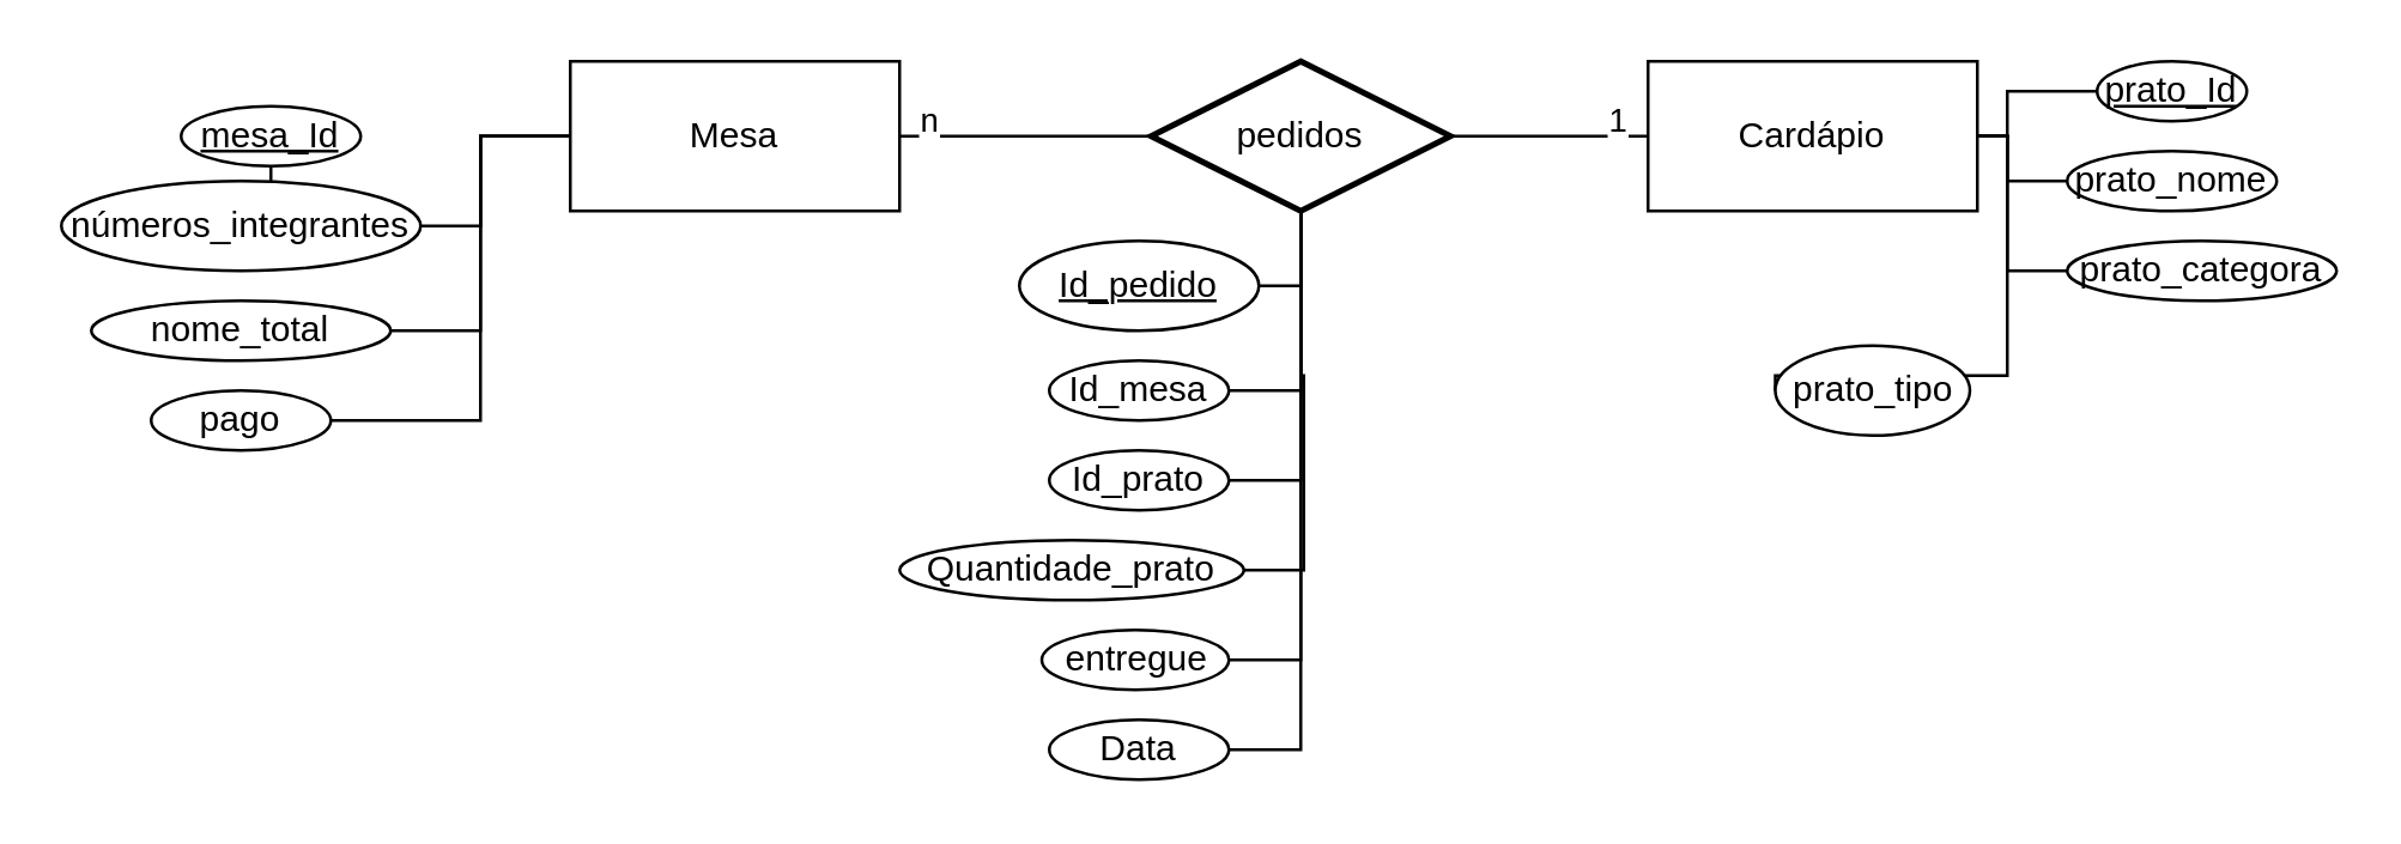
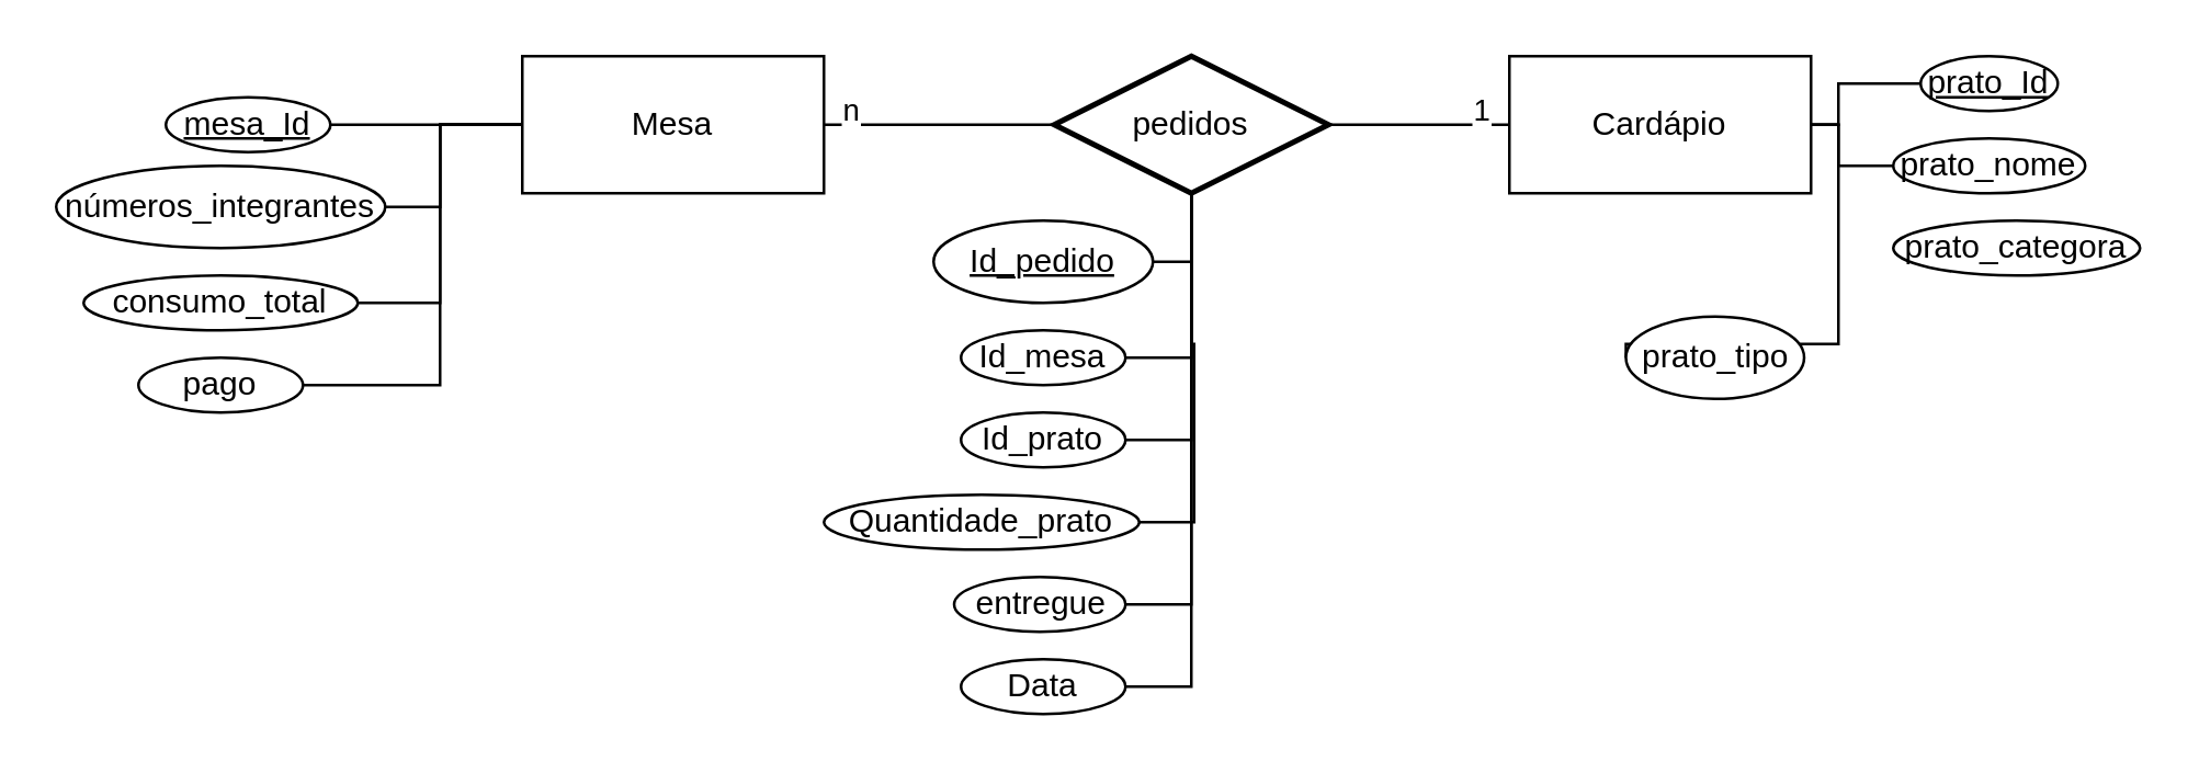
  <mxCell id="0" />
  <mxCell id="1" parent="0" />
  <mxCell id="2" value="&lt;div&gt;Cardápio&lt;/div&gt;" style="html=1;whiteSpace=wrap;" vertex="1" parent="1"><mxGeometry x="550" y="20" width="110" height="50" as="geometry" /></mxCell>
  <mxCell id="3" value="&lt;div&gt;Mesa&lt;/div&gt;" style="html=1;whiteSpace=wrap;" vertex="1" parent="1"><mxGeometry x="190" y="20" width="110" height="50" as="geometry" /></mxCell>
  <mxCell id="4" value="1" style="edgeStyle=orthogonalEdgeStyle;rounded=0;orthogonalLoop=1;jettySize=auto;html=1;endArrow=none;endFill=0;" edge="1" parent="1" source="6" target="2"><mxGeometry x="0.697" y="5" relative="1" as="geometry"><mxPoint as="offset" /></mxGeometry></mxCell>
  <mxCell id="5" value="n" style="edgeStyle=orthogonalEdgeStyle;rounded=0;orthogonalLoop=1;jettySize=auto;html=1;endArrow=none;endFill=0;" edge="1" parent="1" source="6" target="3"><mxGeometry x="0.762" y="-5" relative="1" as="geometry"><mxPoint as="offset" /></mxGeometry></mxCell>
  <mxCell id="6" value="&lt;div&gt;pedidos&lt;/div&gt;" style="strokeWidth=2;html=1;shape=mxgraph.flowchart.decision;whiteSpace=wrap;" vertex="1" parent="1"><mxGeometry x="384" y="20" width="100" height="50" as="geometry" /></mxCell>
- <mxCell id="7" value="" style="edgeStyle=orthogonalEdgeStyle;rounded=0;orthogonalLoop=1;jettySize=auto;html=1;endArrow=none;endFill=0;" edge="1" parent="1" source="8" target="10"><mxGeometry relative="1" as="geometry" /></mxCell>
+ <mxCell id="7" value="" style="edgeStyle=orthogonalEdgeStyle;rounded=0;orthogonalLoop=1;jettySize=auto;html=1;endArrow=none;endFill=0;" edge="1" parent="1" source="8" target="3"><mxGeometry relative="1" as="geometry" /></mxCell>
  <mxCell id="8" value="&lt;u&gt;mesa_Id&lt;/u&gt;" style="ellipse;whiteSpace=wrap;html=1;" vertex="1" parent="1"><mxGeometry x="60" y="35" width="60" height="20" as="geometry" /></mxCell>
  <mxCell id="9" value="" style="edgeStyle=orthogonalEdgeStyle;rounded=0;orthogonalLoop=1;jettySize=auto;html=1;endArrow=none;endFill=0;" edge="1" parent="1" source="10" target="3"><mxGeometry relative="1" as="geometry"><Array as="points"><mxPoint x="160" y="75" /><mxPoint x="160" y="45" /></Array></mxGeometry></mxCell>
  <mxCell id="10" value="números_integrantes" style="ellipse;whiteSpace=wrap;html=1;" vertex="1" parent="1"><mxGeometry x="20" y="60" width="120" height="30" as="geometry" /></mxCell>
  <mxCell id="11" style="edgeStyle=orthogonalEdgeStyle;rounded=0;orthogonalLoop=1;jettySize=auto;html=1;exitX=1;exitY=0.5;exitDx=0;exitDy=0;entryX=0;entryY=0.5;entryDx=0;entryDy=0;endArrow=none;endFill=0;" edge="1" parent="1" source="12" target="3"><mxGeometry relative="1" as="geometry"><Array as="points"><mxPoint x="160" y="110" /><mxPoint x="160" y="45" /></Array></mxGeometry></mxCell>
- <mxCell id="12" value="nome_total" style="ellipse;whiteSpace=wrap;html=1;" vertex="1" parent="1"><mxGeometry x="30" y="100" width="100" height="20" as="geometry" /></mxCell>
+ <mxCell id="12" value="consumo_total" style="ellipse;whiteSpace=wrap;html=1;" vertex="1" parent="1"><mxGeometry x="30" y="100" width="100" height="20" as="geometry" /></mxCell>
  <mxCell id="13" style="edgeStyle=orthogonalEdgeStyle;rounded=0;orthogonalLoop=1;jettySize=auto;html=1;exitX=1;exitY=0.5;exitDx=0;exitDy=0;entryX=0;entryY=0.5;entryDx=0;entryDy=0;endArrow=none;endFill=0;" edge="1" parent="1" source="14" target="3"><mxGeometry relative="1" as="geometry"><Array as="points"><mxPoint x="160" y="140" /><mxPoint x="160" y="45" /></Array></mxGeometry></mxCell>
  <mxCell id="14" value="pago" style="ellipse;whiteSpace=wrap;html=1;" vertex="1" parent="1"><mxGeometry x="50" y="130" width="60" height="20" as="geometry" /></mxCell>
  <mxCell id="15" style="edgeStyle=orthogonalEdgeStyle;rounded=0;orthogonalLoop=1;jettySize=auto;html=1;exitX=1;exitY=0.5;exitDx=0;exitDy=0;entryX=0.5;entryY=1;entryDx=0;entryDy=0;entryPerimeter=0;endArrow=none;endFill=0;" edge="1" parent="1" source="16" target="6"><mxGeometry relative="1" as="geometry" /></mxCell>
  <mxCell id="16" value="Id_mesa" style="ellipse;whiteSpace=wrap;html=1;" vertex="1" parent="1"><mxGeometry x="350" y="120" width="60" height="20" as="geometry" /></mxCell>
  <mxCell id="17" style="edgeStyle=orthogonalEdgeStyle;rounded=0;orthogonalLoop=1;jettySize=auto;html=1;exitX=1;exitY=0.5;exitDx=0;exitDy=0;entryX=0.5;entryY=1;entryDx=0;entryDy=0;entryPerimeter=0;endArrow=none;endFill=0;" edge="1" parent="1" source="18" target="6"><mxGeometry relative="1" as="geometry" /></mxCell>
  <mxCell id="18" value="Id_prato" style="ellipse;whiteSpace=wrap;html=1;" vertex="1" parent="1"><mxGeometry x="350" y="150" width="60" height="20" as="geometry" /></mxCell>
  <mxCell id="19" style="edgeStyle=orthogonalEdgeStyle;rounded=0;orthogonalLoop=1;jettySize=auto;html=1;exitX=1;exitY=0.5;exitDx=0;exitDy=0;entryX=0.5;entryY=1;entryDx=0;entryDy=0;entryPerimeter=0;endArrow=none;endFill=0;" edge="1" parent="1" source="20" target="6"><mxGeometry relative="1" as="geometry" /></mxCell>
  <mxCell id="20" value="Quantidade_prato" style="ellipse;whiteSpace=wrap;html=1;" vertex="1" parent="1"><mxGeometry x="300" y="180" width="115" height="20" as="geometry" /></mxCell>
  <mxCell id="21" style="edgeStyle=orthogonalEdgeStyle;rounded=0;orthogonalLoop=1;jettySize=auto;html=1;exitX=1;exitY=0.5;exitDx=0;exitDy=0;endArrow=none;endFill=0;" edge="1" parent="1" source="22" target="6"><mxGeometry relative="1" as="geometry" /></mxCell>
  <mxCell id="22" value="entregue" style="ellipse;whiteSpace=wrap;html=1;" vertex="1" parent="1"><mxGeometry x="347.5" y="210" width="62.5" height="20" as="geometry" /></mxCell>
  <mxCell id="23" value="" style="edgeStyle=orthogonalEdgeStyle;rounded=0;orthogonalLoop=1;jettySize=auto;html=1;endArrow=none;endFill=0;" edge="1" parent="1" source="24" target="2"><mxGeometry relative="1" as="geometry"><Array as="points"><mxPoint x="670" y="30" /><mxPoint x="670" y="45" /></Array></mxGeometry></mxCell>
  <mxCell id="24" value="&lt;u&gt;prato_Id&lt;/u&gt;" style="ellipse;whiteSpace=wrap;html=1;" vertex="1" parent="1"><mxGeometry x="700" y="20" width="50" height="20" as="geometry" /></mxCell>
  <mxCell id="25" value="" style="edgeStyle=orthogonalEdgeStyle;rounded=0;orthogonalLoop=1;jettySize=auto;html=1;endArrow=none;endFill=0;" edge="1" parent="1" source="26" target="2"><mxGeometry relative="1" as="geometry" /></mxCell>
  <mxCell id="26" value="prato_nome" style="ellipse;whiteSpace=wrap;html=1;" vertex="1" parent="1"><mxGeometry x="690" y="50" width="70" height="20" as="geometry" /></mxCell>
- <mxCell id="27" style="edgeStyle=orthogonalEdgeStyle;rounded=0;orthogonalLoop=1;jettySize=auto;html=1;exitX=0;exitY=0.5;exitDx=0;exitDy=0;entryX=1;entryY=0.5;entryDx=0;entryDy=0;endArrow=none;endFill=0;" edge="1" parent="1" source="28" target="2"><mxGeometry relative="1" as="geometry"><Array as="points"><mxPoint x="670" y="90" /><mxPoint x="670" y="45" /></Array></mxGeometry></mxCell>
  <mxCell id="28" value="prato_categora" style="ellipse;whiteSpace=wrap;html=1;" vertex="1" parent="1"><mxGeometry x="690" y="80" width="90" height="20" as="geometry" /></mxCell>
  <mxCell id="29" style="edgeStyle=orthogonalEdgeStyle;rounded=0;orthogonalLoop=1;jettySize=auto;html=1;exitX=0;exitY=0.5;exitDx=0;exitDy=0;entryX=1;entryY=0.5;entryDx=0;entryDy=0;endArrow=none;endFill=0;" edge="1" parent="1" source="30" target="2"><mxGeometry relative="1" as="geometry"><Array as="points"><mxPoint x="670" y="125" /><mxPoint x="670" y="45" /></Array></mxGeometry></mxCell>
  <mxCell id="30" value="prato_tipo" style="ellipse;whiteSpace=wrap;html=1;" vertex="1" parent="1"><mxGeometry x="592.5" y="115" width="65" height="30" as="geometry" /></mxCell>
  <mxCell id="31" value="" style="edgeStyle=orthogonalEdgeStyle;rounded=0;orthogonalLoop=1;jettySize=auto;html=1;endArrow=none;endFill=0;" edge="1" parent="1" source="32" target="6"><mxGeometry relative="1" as="geometry"><Array as="points"><mxPoint x="434" y="95" /></Array></mxGeometry></mxCell>
  <mxCell id="32" value="&lt;u&gt;Id_pedido&lt;/u&gt;" style="ellipse;whiteSpace=wrap;html=1;" vertex="1" parent="1"><mxGeometry x="340" y="80" width="80" height="30" as="geometry" /></mxCell>
  <mxCell id="33" style="edgeStyle=orthogonalEdgeStyle;rounded=0;orthogonalLoop=1;jettySize=auto;html=1;exitX=1;exitY=0.5;exitDx=0;exitDy=0;endArrow=none;endFill=0;" edge="1" parent="1" source="34" target="6"><mxGeometry relative="1" as="geometry" /></mxCell>
  <mxCell id="34" value="Data" style="ellipse;whiteSpace=wrap;html=1;" vertex="1" parent="1"><mxGeometry x="350" y="240" width="60" height="20" as="geometry" /></mxCell>
